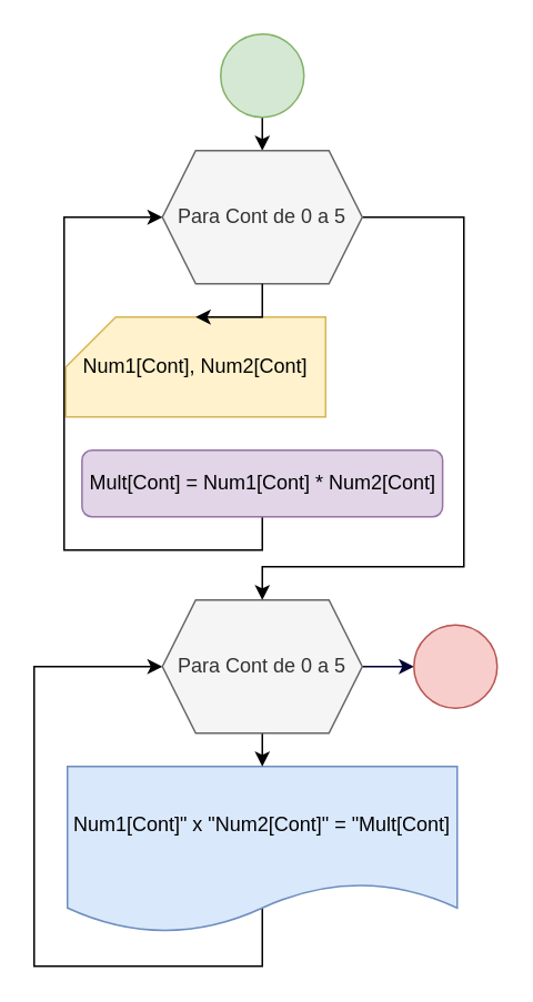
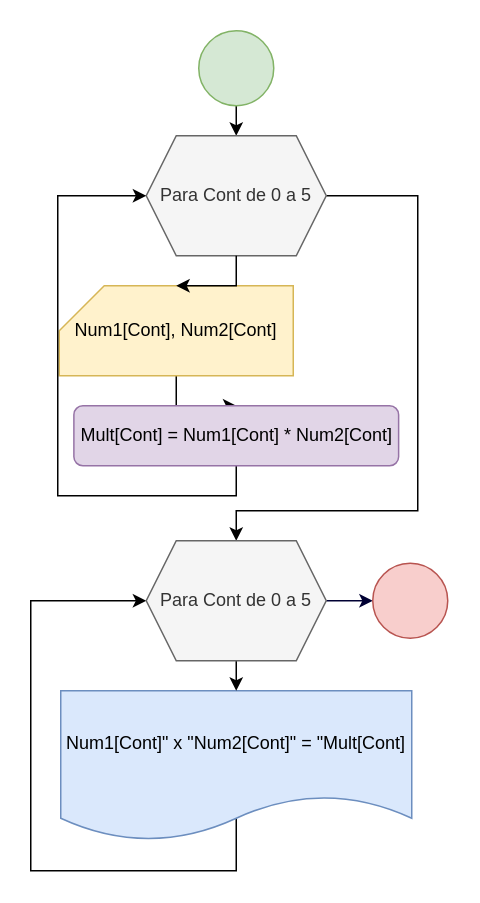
  <mxCell id="0" />
  <mxCell id="1" parent="0" />
  <mxCell id="2" style="edgeStyle=orthogonalEdgeStyle;rounded=0;orthogonalLoop=1;jettySize=auto;html=1;exitX=0.5;exitY=1;exitDx=0;exitDy=0;entryX=0.5;entryY=0;entryDx=0;entryDy=0;" edge="1" parent="1" source="3" target="5"><mxGeometry relative="1" as="geometry" /></mxCell>
  <mxCell id="3" value="" style="ellipse;whiteSpace=wrap;html=1;aspect=fixed;fillColor=#d5e8d4;strokeColor=#82b366;" vertex="1" parent="1"><mxGeometry x="132" y="20" width="50" height="50" as="geometry" /></mxCell>
  <mxCell id="4" style="edgeStyle=orthogonalEdgeStyle;rounded=0;orthogonalLoop=1;jettySize=auto;html=1;exitX=1;exitY=0.5;exitDx=0;exitDy=0;entryX=0.5;entryY=0;entryDx=0;entryDy=0;" edge="1" parent="1" source="5" target="15"><mxGeometry relative="1" as="geometry"><Array as="points"><mxPoint x="278" y="130" /><mxPoint x="278" y="340" /><mxPoint x="157" y="340" /></Array></mxGeometry></mxCell>
  <mxCell id="5" value="Para Cont de 0 a 5" style="shape=hexagon;perimeter=hexagonPerimeter2;whiteSpace=wrap;html=1;fixedSize=1;fillColor=#f5f5f5;fontColor=#333333;strokeColor=#666666;" vertex="1" parent="1"><mxGeometry x="97" y="90" width="120" height="80" as="geometry" /></mxCell>
+ <mxCell id="6" value="" style="edgeStyle=orthogonalEdgeStyle;rounded=0;orthogonalLoop=1;jettySize=auto;html=1;" edge="1" parent="1" source="7" target="12"><mxGeometry relative="1" as="geometry" /></mxCell>
  <mxCell id="7" value="Num1[Cont], Num2[Cont]" style="shape=card;whiteSpace=wrap;html=1;fillColor=#fff2cc;strokeColor=#d6b656;" vertex="1" parent="1"><mxGeometry x="39" y="190" width="156" height="60" as="geometry" /></mxCell>
  <mxCell id="8" style="edgeStyle=orthogonalEdgeStyle;rounded=0;orthogonalLoop=1;jettySize=auto;html=1;exitX=0.5;exitY=1;exitDx=0;exitDy=0;entryX=0.5;entryY=0;entryDx=0;entryDy=0;entryPerimeter=0;" edge="1" parent="1" source="5" target="7"><mxGeometry relative="1" as="geometry" /></mxCell>
  <mxCell id="9" style="edgeStyle=orthogonalEdgeStyle;rounded=0;orthogonalLoop=1;jettySize=auto;html=1;exitX=0.5;exitY=0;exitDx=0;exitDy=0;entryX=0;entryY=0.5;entryDx=0;entryDy=0;" edge="1" parent="1" source="10" target="15"><mxGeometry relative="1" as="geometry"><Array as="points"><mxPoint x="157" y="580" /><mxPoint x="20" y="580" /><mxPoint x="20" y="400" /></Array></mxGeometry></mxCell>
  <mxCell id="10" value="Num1[Cont]&quot; x &quot;Num2[Cont]&quot; = &quot;Mult[Cont]" style="shape=document;whiteSpace=wrap;html=1;boundedLbl=1;fillColor=#dae8fc;strokeColor=#6c8ebf;" vertex="1" parent="1"><mxGeometry x="40" y="460" width="234" height="100" as="geometry" /></mxCell>
  <mxCell id="11" style="edgeStyle=orthogonalEdgeStyle;rounded=0;orthogonalLoop=1;jettySize=auto;html=1;exitX=0.5;exitY=1;exitDx=0;exitDy=0;entryX=0;entryY=0.5;entryDx=0;entryDy=0;" edge="1" parent="1" source="12" target="5"><mxGeometry relative="1" as="geometry"><Array as="points"><mxPoint x="157" y="330" /><mxPoint x="38" y="330" /><mxPoint x="38" y="130" /></Array></mxGeometry></mxCell>
  <mxCell id="12" value="Mult[Cont] = Num1[Cont] * Num2[Cont]" style="whiteSpace=wrap;html=1;fillColor=#e1d5e7;strokeColor=#9673a6;rounded=1;" vertex="1" parent="1"><mxGeometry x="48.75" y="270" width="216.5" height="40" as="geometry" /></mxCell>
  <mxCell id="13" style="edgeStyle=orthogonalEdgeStyle;rounded=0;orthogonalLoop=1;jettySize=auto;html=1;exitX=0.5;exitY=1;exitDx=0;exitDy=0;entryX=0.5;entryY=0;entryDx=0;entryDy=0;" edge="1" parent="1" source="15" target="10"><mxGeometry relative="1" as="geometry" /></mxCell>
  <mxCell id="14" style="edgeStyle=orthogonalEdgeStyle;rounded=0;orthogonalLoop=1;jettySize=auto;html=1;exitX=1;exitY=0.5;exitDx=0;exitDy=0;entryX=0;entryY=0.5;entryDx=0;entryDy=0;fillColor=#f8cecc;strokeColor=#000033;" edge="1" parent="1" source="15" target="16"><mxGeometry relative="1" as="geometry" /></mxCell>
  <mxCell id="15" value="Para Cont de 0 a 5" style="shape=hexagon;perimeter=hexagonPerimeter2;whiteSpace=wrap;html=1;fixedSize=1;fillColor=#f5f5f5;fontColor=#333333;strokeColor=#666666;" vertex="1" parent="1"><mxGeometry x="97" y="360" width="120" height="80" as="geometry" /></mxCell>
  <mxCell id="16" value="" style="ellipse;whiteSpace=wrap;html=1;aspect=fixed;fillColor=#f8cecc;strokeColor=#b85450;" vertex="1" parent="1"><mxGeometry x="248" y="375" width="50" height="50" as="geometry" /></mxCell>
